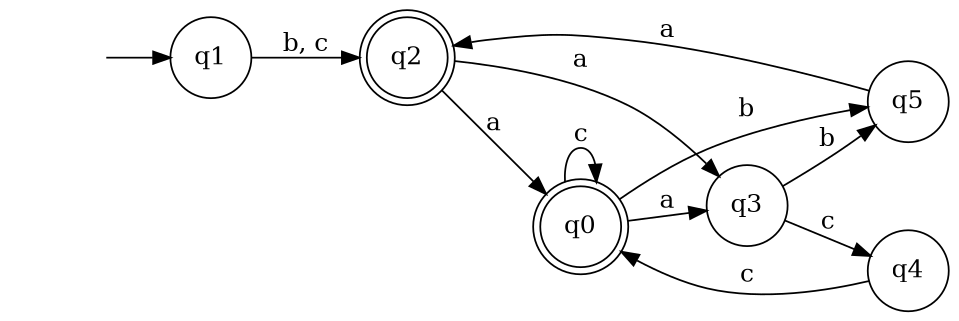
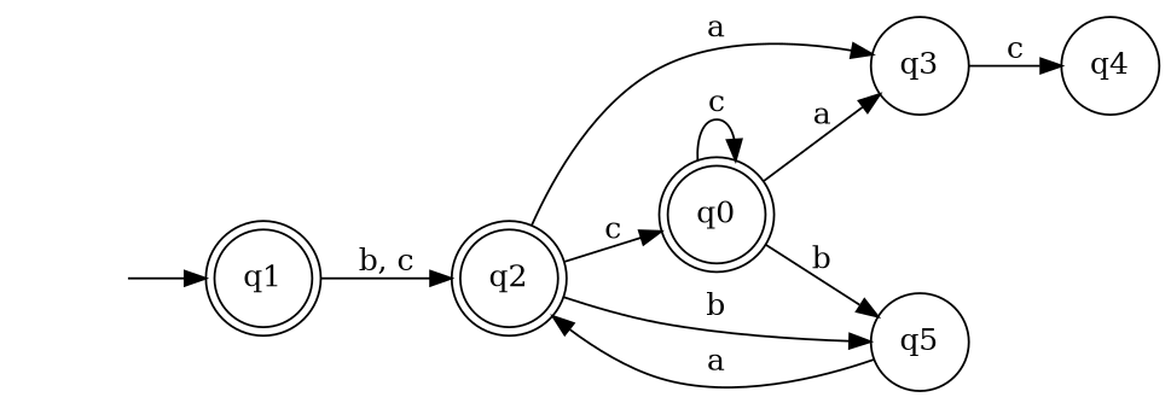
  digraph {
    rankdir=LR
    node [shape=circle]
    "" [shape=none]
-   q1
+   q1 [shape=doublecircle]
    q2 [shape=doublecircle]
    n4 [label=q0 shape=doublecircle]
    q3
    q5
    q4
    "" -> q1
    q1 -> q2 [label="b, c"]
-   q2 -> n4 [label=a]
+   q2 -> n4 [label=c]
    q2 -> q3 [label=a]
-   q3 -> q5 [label=b]
+   q2 -> q5 [label=b]
    n4 -> n4 [label=c]
    n4 -> q3 [label=a]
    n4 -> q5 [label=b]
    q3 -> q4 [label=c]
    q5 -> q2 [label=a]
-   q4 -> n4 [label=c]
  }
